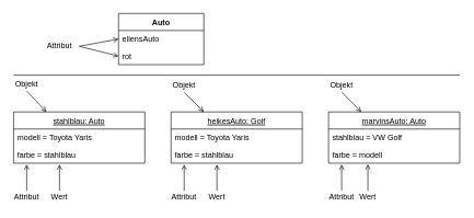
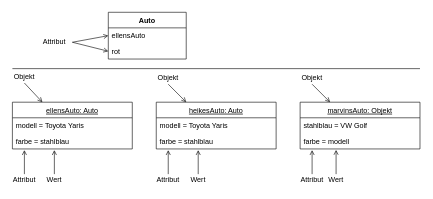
  <mxCell id="0" />
  <mxCell id="1" parent="0" />
  <mxCell id="2" value="Auto" style="swimlane;fontStyle=1;align=center;verticalAlign=top;childLayout=stackLayout;horizontal=1;startSize=26;horizontalStack=0;resizeParent=1;resizeParentMax=0;resizeLast=0;collapsible=1;marginBottom=0;" parent="1" vertex="1"><mxGeometry x="180" y="20" width="130" height="78" as="geometry" /></mxCell>
  <mxCell id="3" value="ellensAuto" style="text;strokeColor=none;fillColor=none;align=left;verticalAlign=top;spacingLeft=4;spacingRight=4;overflow=hidden;rotatable=0;points=[[0,0.5],[1,0.5]];portConstraint=eastwest;" parent="2" vertex="1"><mxGeometry y="26" width="130" height="26" as="geometry" /></mxCell>
  <mxCell id="4" value="rot" style="text;strokeColor=none;fillColor=none;align=left;verticalAlign=top;spacingLeft=4;spacingRight=4;overflow=hidden;rotatable=0;points=[[0,0.5],[1,0.5]];portConstraint=eastwest;" parent="2" vertex="1"><mxGeometry y="52" width="130" height="26" as="geometry" /></mxCell>
- <mxCell id="5" value="stahlblau: Auto" style="swimlane;fontStyle=4;align=center;verticalAlign=top;childLayout=stackLayout;horizontal=1;startSize=26;horizontalStack=0;resizeParent=1;resizeParentMax=0;resizeLast=0;collapsible=1;marginBottom=0;" parent="1" vertex="1"><mxGeometry x="20" y="170" width="200" height="78" as="geometry" /></mxCell>
+ <mxCell id="5" value="ellensAuto: Auto" style="swimlane;fontStyle=4;align=center;verticalAlign=top;childLayout=stackLayout;horizontal=1;startSize=26;horizontalStack=0;resizeParent=1;resizeParentMax=0;resizeLast=0;collapsible=1;marginBottom=0;" parent="1" vertex="1"><mxGeometry x="20" y="170" width="200" height="78" as="geometry" /></mxCell>
  <mxCell id="6" value="modell = Toyota Yaris" style="text;strokeColor=none;fillColor=none;align=left;verticalAlign=top;spacingLeft=4;spacingRight=4;overflow=hidden;rotatable=0;points=[[0,0.5],[1,0.5]];portConstraint=eastwest;" parent="5" vertex="1"><mxGeometry y="26" width="200" height="26" as="geometry" /></mxCell>
  <mxCell id="7" value="farbe = stahlblau" style="text;strokeColor=none;fillColor=none;align=left;verticalAlign=top;spacingLeft=4;spacingRight=4;overflow=hidden;rotatable=0;points=[[0,0.5],[1,0.5]];portConstraint=eastwest;" parent="5" vertex="1"><mxGeometry y="52" width="200" height="26" as="geometry" /></mxCell>
  <mxCell id="8" value="" style="line;strokeWidth=1;fillColor=none;align=left;verticalAlign=middle;spacingTop=-1;spacingLeft=3;spacingRight=3;rotatable=0;labelPosition=right;points=[];portConstraint=eastwest;fontSize=12;" parent="1" vertex="1"><mxGeometry x="20" y="110" width="680" height="8" as="geometry" /></mxCell>
- <mxCell id="9" value="heikesAuto: Golf" style="swimlane;fontStyle=4;align=center;verticalAlign=top;childLayout=stackLayout;horizontal=1;startSize=26;horizontalStack=0;resizeParent=1;resizeParentMax=0;resizeLast=0;collapsible=1;marginBottom=0;" vertex="1" parent="1"><mxGeometry x="260" y="170" width="200" height="78" as="geometry" /></mxCell>
+ <mxCell id="9" value="heikesAuto: Auto" style="swimlane;fontStyle=4;align=center;verticalAlign=top;childLayout=stackLayout;horizontal=1;startSize=26;horizontalStack=0;resizeParent=1;resizeParentMax=0;resizeLast=0;collapsible=1;marginBottom=0;" vertex="1" parent="1"><mxGeometry x="260" y="170" width="200" height="78" as="geometry" /></mxCell>
  <mxCell id="10" value="modell = Toyota Yaris" style="text;strokeColor=none;fillColor=none;align=left;verticalAlign=top;spacingLeft=4;spacingRight=4;overflow=hidden;rotatable=0;points=[[0,0.5],[1,0.5]];portConstraint=eastwest;" vertex="1" parent="9"><mxGeometry y="26" width="200" height="26" as="geometry" /></mxCell>
  <mxCell id="11" value="farbe = stahlblau" style="text;strokeColor=none;fillColor=none;align=left;verticalAlign=top;spacingLeft=4;spacingRight=4;overflow=hidden;rotatable=0;points=[[0,0.5],[1,0.5]];portConstraint=eastwest;" vertex="1" parent="9"><mxGeometry y="52" width="200" height="26" as="geometry" /></mxCell>
- <mxCell id="12" value="marvinsAuto: Auto" style="swimlane;fontStyle=4;align=center;verticalAlign=top;childLayout=stackLayout;horizontal=1;startSize=26;horizontalStack=0;resizeParent=1;resizeParentMax=0;resizeLast=0;collapsible=1;marginBottom=0;" vertex="1" parent="1"><mxGeometry x="500" y="170" width="200" height="78" as="geometry" /></mxCell>
+ <mxCell id="12" value="marvinsAuto: Objekt" style="swimlane;fontStyle=4;align=center;verticalAlign=top;childLayout=stackLayout;horizontal=1;startSize=26;horizontalStack=0;resizeParent=1;resizeParentMax=0;resizeLast=0;collapsible=1;marginBottom=0;" vertex="1" parent="1"><mxGeometry x="500" y="170" width="200" height="78" as="geometry" /></mxCell>
  <mxCell id="13" value="stahlblau = VW Golf" style="text;strokeColor=none;fillColor=none;align=left;verticalAlign=top;spacingLeft=4;spacingRight=4;overflow=hidden;rotatable=0;points=[[0,0.5],[1,0.5]];portConstraint=eastwest;" vertex="1" parent="12"><mxGeometry y="26" width="200" height="26" as="geometry" /></mxCell>
  <mxCell id="14" value="farbe = modell" style="text;strokeColor=none;fillColor=none;align=left;verticalAlign=top;spacingLeft=4;spacingRight=4;overflow=hidden;rotatable=0;points=[[0,0.5],[1,0.5]];portConstraint=eastwest;" vertex="1" parent="12"><mxGeometry y="52" width="200" height="26" as="geometry" /></mxCell>
  <mxCell id="15" value="" style="endArrow=open;html=1;endFill=0;entryX=0.25;entryY=0;entryDx=0;entryDy=0;exitX=0.5;exitY=1;exitDx=0;exitDy=0;" edge="1" parent="1" source="16" target="5"><mxGeometry width="50" height="50" relative="1" as="geometry"><mxPoint x="50" y="140" as="sourcePoint" /><mxPoint x="70" y="270" as="targetPoint" /></mxGeometry></mxCell>
  <mxCell id="16" value="Objekt" style="text;html=1;strokeColor=none;fillColor=none;align=center;verticalAlign=middle;whiteSpace=wrap;rounded=0;" vertex="1" parent="1"><mxGeometry x="20" y="118" width="40" height="20" as="geometry" /></mxCell>
  <mxCell id="17" value="" style="endArrow=open;html=1;endFill=0;entryX=0.25;entryY=0;entryDx=0;entryDy=0;exitX=0.5;exitY=1;exitDx=0;exitDy=0;" edge="1" parent="1" source="18" target="9"><mxGeometry width="50" height="50" relative="1" as="geometry"><mxPoint x="290" y="140" as="sourcePoint" /><mxPoint x="320" y="140" as="targetPoint" /></mxGeometry></mxCell>
  <mxCell id="18" value="Objekt" style="text;html=1;strokeColor=none;fillColor=none;align=center;verticalAlign=middle;whiteSpace=wrap;rounded=0;" vertex="1" parent="1"><mxGeometry x="260" y="120" width="40" height="20" as="geometry" /></mxCell>
  <mxCell id="19" value="" style="endArrow=open;html=1;endFill=0;entryX=0.25;entryY=0;entryDx=0;entryDy=0;exitX=0.5;exitY=1;exitDx=0;exitDy=0;" edge="1" parent="1" source="20" target="12"><mxGeometry width="50" height="50" relative="1" as="geometry"><mxPoint x="530" y="140" as="sourcePoint" /><mxPoint x="560" y="150" as="targetPoint" /></mxGeometry></mxCell>
  <mxCell id="20" value="Objekt" style="text;html=1;strokeColor=none;fillColor=none;align=center;verticalAlign=middle;whiteSpace=wrap;rounded=0;" vertex="1" parent="1"><mxGeometry x="500" y="120" width="40" height="20" as="geometry" /></mxCell>
  <mxCell id="21" value="Attribut" style="text;html=1;strokeColor=none;fillColor=none;align=center;verticalAlign=middle;whiteSpace=wrap;rounded=0;" vertex="1" parent="1"><mxGeometry x="70" y="60" width="40" height="20" as="geometry" /></mxCell>
  <mxCell id="22" value="" style="endArrow=open;html=1;endFill=0;entryX=0;entryY=0.5;entryDx=0;entryDy=0;" edge="1" parent="1" target="3"><mxGeometry width="50" height="50" relative="1" as="geometry"><mxPoint x="120" y="70" as="sourcePoint" /><mxPoint x="140" y="100" as="targetPoint" /></mxGeometry></mxCell>
  <mxCell id="23" value="" style="endArrow=open;html=1;endFill=0;entryX=0;entryY=0.5;entryDx=0;entryDy=0;" edge="1" parent="1" target="4"><mxGeometry width="50" height="50" relative="1" as="geometry"><mxPoint x="120" y="70" as="sourcePoint" /><mxPoint x="190" y="69" as="targetPoint" /></mxGeometry></mxCell>
  <mxCell id="24" value="Attribut" style="text;html=1;strokeColor=none;fillColor=none;align=center;verticalAlign=middle;whiteSpace=wrap;rounded=0;" vertex="1" parent="1"><mxGeometry x="20" y="290" width="40" height="20" as="geometry" /></mxCell>
  <mxCell id="25" value="Wert" style="text;html=1;strokeColor=none;fillColor=none;align=center;verticalAlign=middle;whiteSpace=wrap;rounded=0;" vertex="1" parent="1"><mxGeometry x="70" y="290" width="40" height="20" as="geometry" /></mxCell>
  <mxCell id="26" value="" style="endArrow=open;html=1;endFill=0;exitX=0.5;exitY=0;exitDx=0;exitDy=0;entryX=0.1;entryY=1.077;entryDx=0;entryDy=0;entryPerimeter=0;" edge="1" parent="1" source="24" target="7"><mxGeometry width="50" height="50" relative="1" as="geometry"><mxPoint x="50" y="280" as="sourcePoint" /><mxPoint x="40" y="260" as="targetPoint" /></mxGeometry></mxCell>
  <mxCell id="27" value="" style="endArrow=open;html=1;endFill=0;exitX=0.5;exitY=0;exitDx=0;exitDy=0;entryX=0.35;entryY=1.077;entryDx=0;entryDy=0;entryPerimeter=0;" edge="1" parent="1" source="25" target="7"><mxGeometry width="50" height="50" relative="1" as="geometry"><mxPoint x="90" y="289" as="sourcePoint" /><mxPoint x="90" y="270" as="targetPoint" /></mxGeometry></mxCell>
  <mxCell id="28" value="Attribut" style="text;html=1;strokeColor=none;fillColor=none;align=center;verticalAlign=middle;whiteSpace=wrap;rounded=0;" vertex="1" parent="1"><mxGeometry x="260" y="290" width="40" height="20" as="geometry" /></mxCell>
  <mxCell id="29" value="Wert" style="text;html=1;strokeColor=none;fillColor=none;align=center;verticalAlign=middle;whiteSpace=wrap;rounded=0;" vertex="1" parent="1"><mxGeometry x="310" y="290" width="40" height="20" as="geometry" /></mxCell>
  <mxCell id="30" value="" style="endArrow=open;html=1;endFill=0;exitX=0.5;exitY=0;exitDx=0;exitDy=0;entryX=0.1;entryY=1.077;entryDx=0;entryDy=0;entryPerimeter=0;" edge="1" parent="1" source="28" target="11"><mxGeometry width="50" height="50" relative="1" as="geometry"><mxPoint x="290" y="280" as="sourcePoint" /><mxPoint x="280" y="260" as="targetPoint" /></mxGeometry></mxCell>
  <mxCell id="31" value="" style="endArrow=open;html=1;endFill=0;exitX=0.5;exitY=0;exitDx=0;exitDy=0;entryX=0.35;entryY=1.077;entryDx=0;entryDy=0;entryPerimeter=0;" edge="1" parent="1" source="29" target="11"><mxGeometry width="50" height="50" relative="1" as="geometry"><mxPoint x="330" y="289" as="sourcePoint" /><mxPoint x="330" y="260" as="targetPoint" /></mxGeometry></mxCell>
  <mxCell id="32" value="Attribut" style="text;html=1;strokeColor=none;fillColor=none;align=center;verticalAlign=middle;whiteSpace=wrap;rounded=0;" vertex="1" parent="1"><mxGeometry x="500" y="290" width="40" height="20" as="geometry" /></mxCell>
  <mxCell id="33" value="Wert" style="text;html=1;strokeColor=none;fillColor=none;align=center;verticalAlign=middle;whiteSpace=wrap;rounded=0;" vertex="1" parent="1"><mxGeometry x="540" y="290" width="40" height="20" as="geometry" /></mxCell>
  <mxCell id="34" value="" style="endArrow=open;html=1;endFill=0;exitX=0.5;exitY=0;exitDx=0;exitDy=0;entryX=0.1;entryY=1.077;entryDx=0;entryDy=0;entryPerimeter=0;" edge="1" parent="1" source="32" target="14"><mxGeometry width="50" height="50" relative="1" as="geometry"><mxPoint x="530" y="280" as="sourcePoint" /><mxPoint x="530" y="260" as="targetPoint" /></mxGeometry></mxCell>
  <mxCell id="35" value="" style="endArrow=open;html=1;endFill=0;exitX=0.5;exitY=0;exitDx=0;exitDy=0;entryX=0.3;entryY=1.064;entryDx=0;entryDy=0;entryPerimeter=0;" edge="1" parent="1" source="33" target="14"><mxGeometry width="50" height="50" relative="1" as="geometry"><mxPoint x="570" y="289" as="sourcePoint" /><mxPoint x="560" y="260" as="targetPoint" /></mxGeometry></mxCell>
